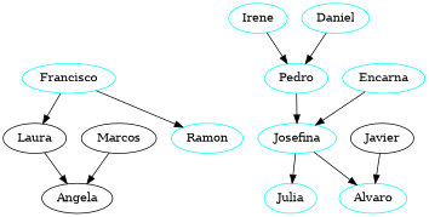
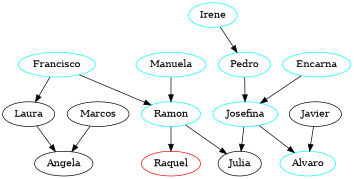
  strict digraph {
    node [color=cyan]
    edge [color=black]
    n1 [label=Francisco]
    n2 [color=black label=Laura]
    n3 [label=Ramon]
    n4 [color=black label=Angela]
-   n6 [label=Julia]
+   n5 [color=red label=Raquel]
+   n6 [color=black label=Julia]
+   n7 [label=Manuela]
    n8 [color=black label=Marcos]
    n9 [label=Irene]
    n10 [label=Pedro]
    n11 [label=Josefina]
-   n12 [label=Daniel]
    n13 [label=Alvaro]
    n14 [label=Encarna]
    n15 [color=black label=Javier]
    n1 -> n2
    n1 -> n3
    n2 -> n4
+   n3 -> n5
+   n3 -> n6
+   n7 -> n3
    n8 -> n4
    n9 -> n10
    n10 -> n11
    n11 -> n6
    n11 -> n13
-   n12 -> n10
    n14 -> n11
    n15 -> n13
  }
